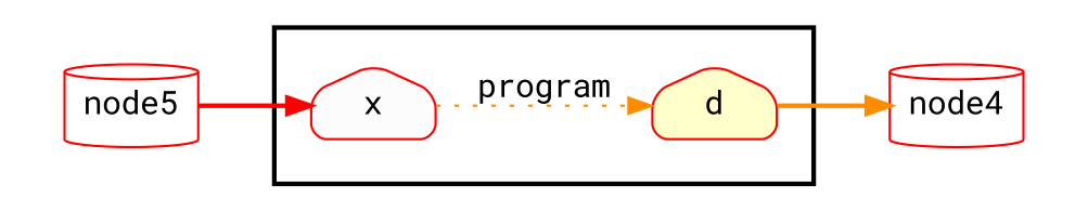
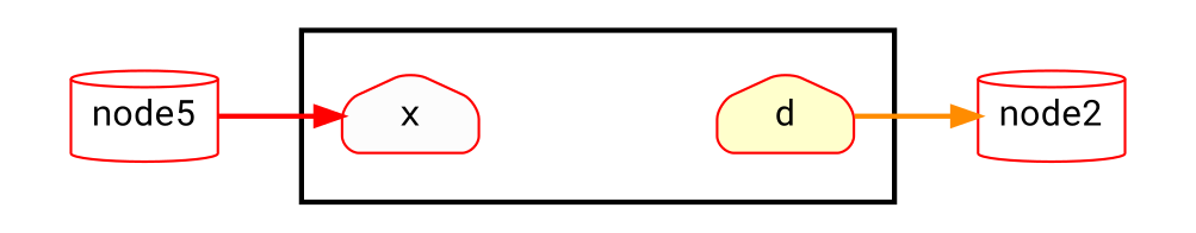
  digraph {
    fontname="Roboto Mono"
    rankdir=LR
    node [color=red fillcolor="#FFFFFF" fontname="Roboto Mono" peripheries=1 shape=house style="rounded,filled"]
    edge [color=darkorange fontname="Roboto Mono" style=bold]
    n1 [fillcolor="#FFFFCC" label=d]
    n2 [fillcolor="#FCFCFC" label=x]
    n3 [label=node5 shape=cylinder width=0.2]
-   node4 [shape=cylinder width=0.2]
+   node4 [shape=cylinder width=0.2 label=node2]
    subgraph cluster_1 {
      fontsize=18
      penwidth=2
      subgraph cluster_2 {
        color=white
        fontsize=18
        penwidth=2
        n1
        n2
      }
    }
    subgraph cluster_3 {
      color=white
      subgraph cluster_4 {
        color=white
        n3
      }
    }
    subgraph cluster_5 {
      color=white
      subgraph cluster_6 {
        color=white
        node4
      }
    }
    n1 -> node4
-   n2 -> n1 [label=program style=dotted]
    n3 -> n2 [color=red]
  }
